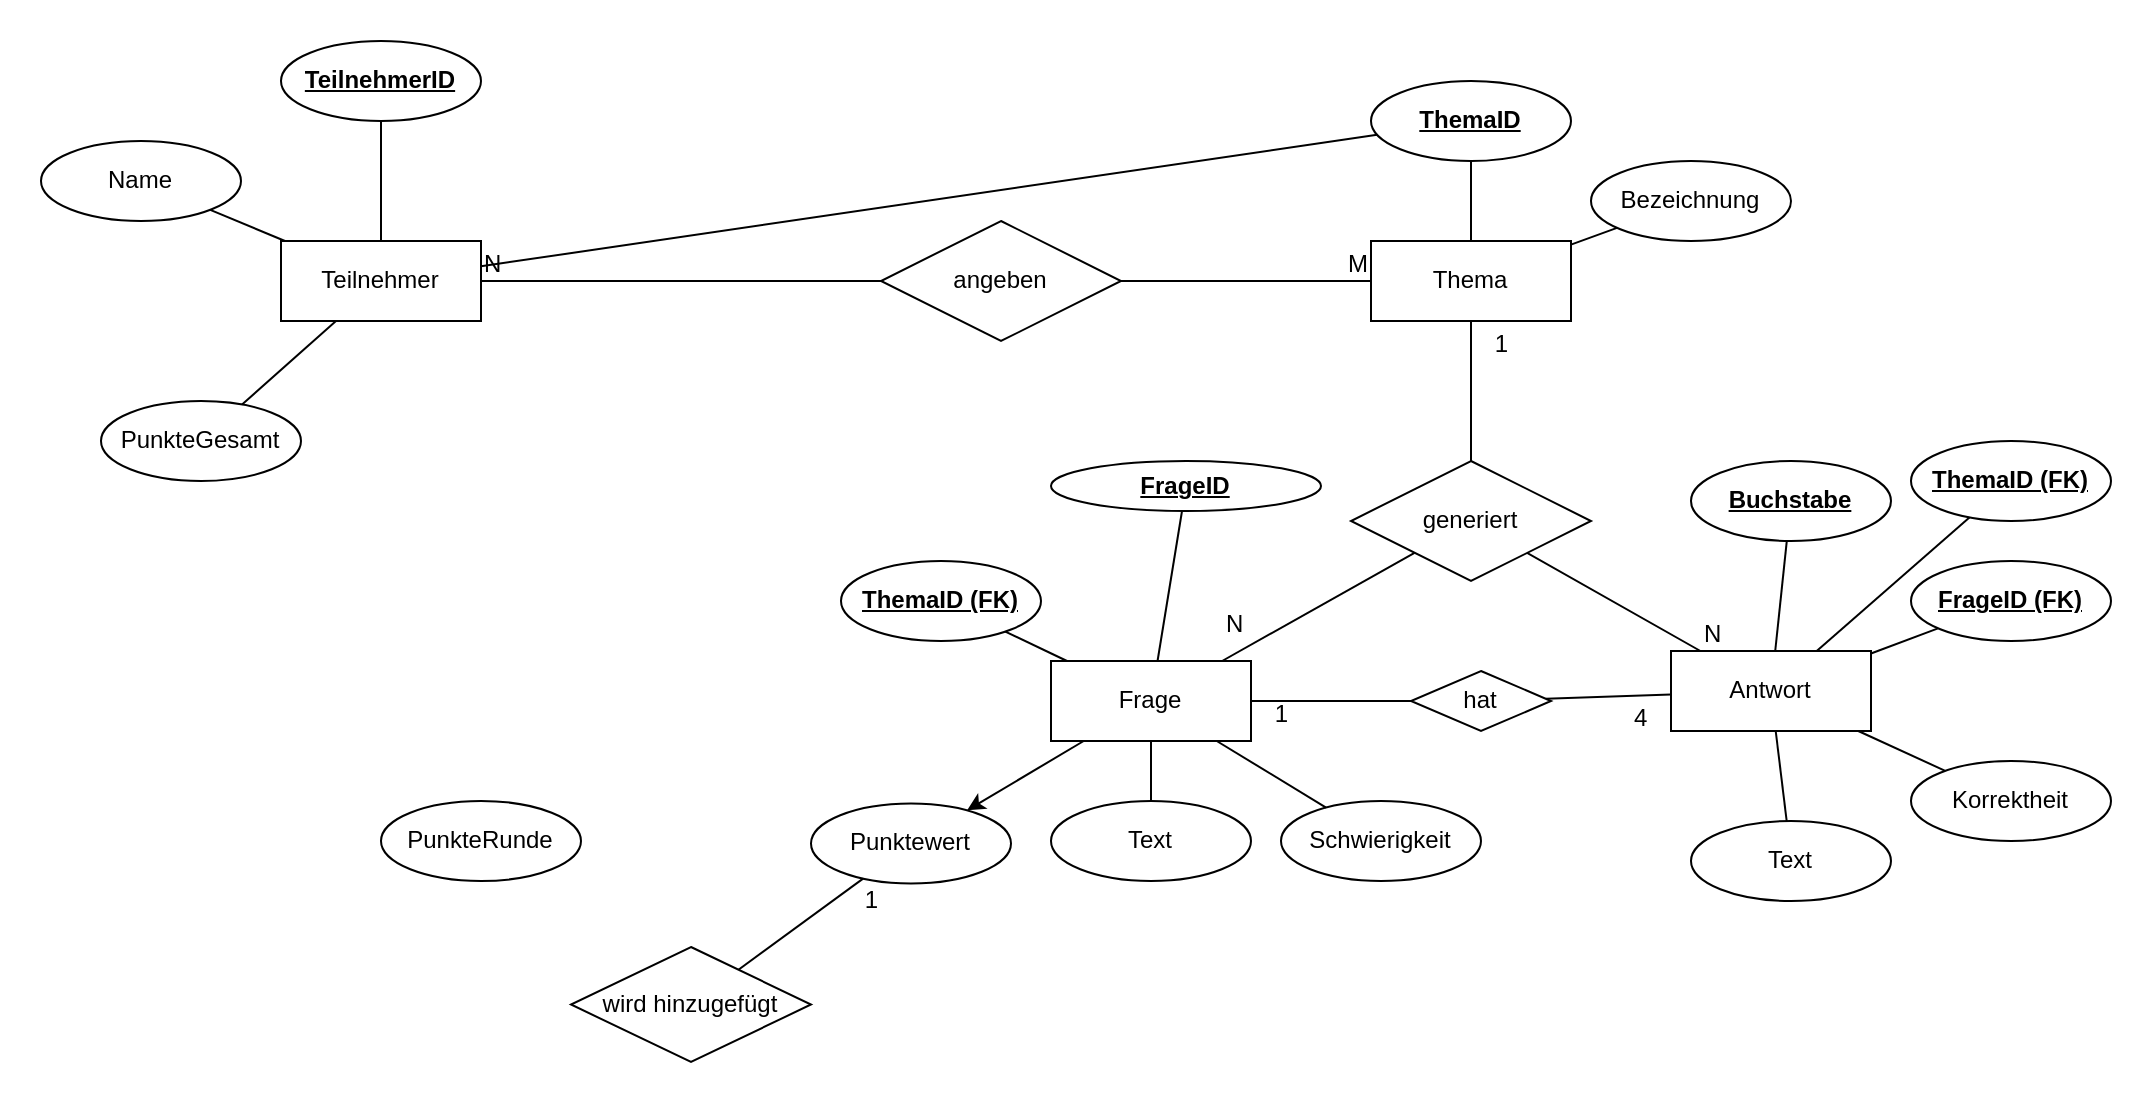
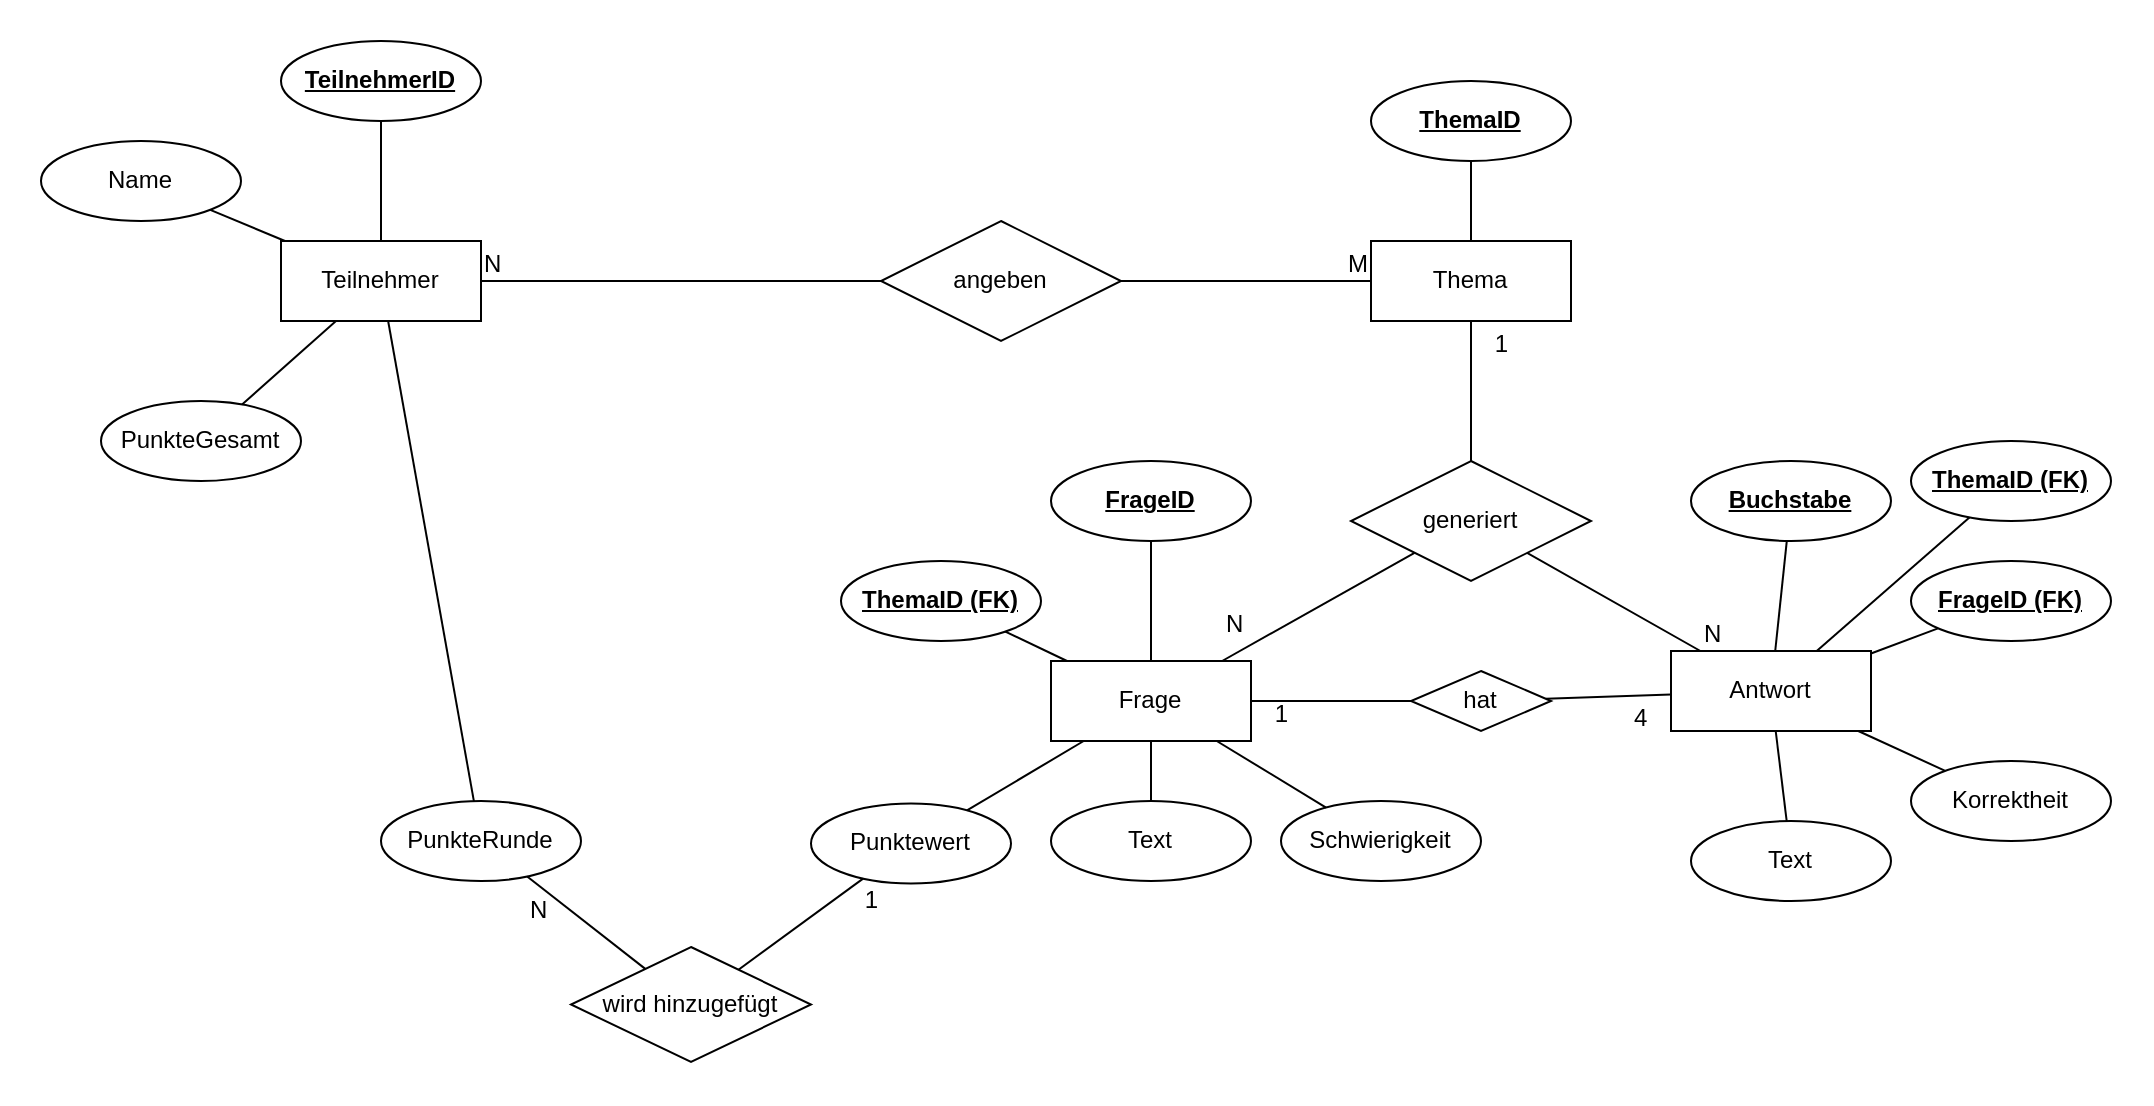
  <mxCell id="0" />
  <mxCell id="1" parent="0" />
  <mxCell id="2" value="&lt;div&gt;Teilnehmer&lt;/div&gt;" style="whiteSpace=wrap;html=1;align=center;" parent="1" vertex="1"><mxGeometry x="140" y="120" width="100" height="40" as="geometry" /></mxCell>
  <mxCell id="3" value="&lt;div&gt;PunkteGesamt&lt;/div&gt;" style="ellipse;whiteSpace=wrap;html=1;align=center;" parent="1" vertex="1"><mxGeometry x="50" y="200" width="100" height="40" as="geometry" /></mxCell>
  <mxCell id="4" value="PunkteRunde" style="ellipse;whiteSpace=wrap;html=1;align=center;" parent="1" vertex="1"><mxGeometry x="190" y="400" width="100" height="40" as="geometry" /></mxCell>
  <mxCell id="5" value="Name" style="ellipse;whiteSpace=wrap;html=1;align=center;" parent="1" vertex="1"><mxGeometry x="20" y="70" width="100" height="40" as="geometry" /></mxCell>
  <mxCell id="6" value="&lt;b&gt;TeilnehmerID&lt;/b&gt;" style="ellipse;whiteSpace=wrap;html=1;align=center;fontStyle=4;" parent="1" vertex="1"><mxGeometry x="140" y="20" width="100" height="40" as="geometry" /></mxCell>
  <mxCell id="7" value="&lt;div&gt;Frage&lt;/div&gt;" style="whiteSpace=wrap;html=1;align=center;" parent="1" vertex="1"><mxGeometry x="525" y="330" width="100" height="40" as="geometry" /></mxCell>
  <mxCell id="8" value="Thema" style="whiteSpace=wrap;html=1;align=center;" parent="1" vertex="1"><mxGeometry x="685" y="120" width="100" height="40" as="geometry" /></mxCell>
  <mxCell id="9" value="&lt;div&gt;Antwort&lt;/div&gt;" style="whiteSpace=wrap;html=1;align=center;" parent="1" vertex="1"><mxGeometry x="835" y="325" width="100" height="40" as="geometry" /></mxCell>
  <mxCell id="10" value="" style="endArrow=none;html=1;rounded=0;" parent="1" source="14" target="8" edge="1"><mxGeometry relative="1" as="geometry"><mxPoint x="590" y="140" as="sourcePoint" /><mxPoint x="775" y="100" as="targetPoint" /></mxGeometry></mxCell>
  <mxCell id="11" value="M" style="resizable=0;html=1;whiteSpace=wrap;align=right;verticalAlign=bottom;" parent="10" connectable="0" vertex="1"><mxGeometry x="1" relative="1" as="geometry" /></mxCell>
  <mxCell id="12" value="" style="endArrow=none;html=1;rounded=0;" parent="1" source="2" target="14" edge="1"><mxGeometry relative="1" as="geometry"><mxPoint x="300" y="80" as="sourcePoint" /><mxPoint x="490" y="80" as="targetPoint" /></mxGeometry></mxCell>
  <mxCell id="13" value="N" style="resizable=0;html=1;whiteSpace=wrap;align=left;verticalAlign=bottom;" parent="12" connectable="0" vertex="1"><mxGeometry x="-1" relative="1" as="geometry" /></mxCell>
  <mxCell id="14" value="angeben" style="shape=rhombus;perimeter=rhombusPerimeter;whiteSpace=wrap;html=1;align=center;" parent="1" vertex="1"><mxGeometry x="440" y="110" width="120" height="60" as="geometry" /></mxCell>
  <mxCell id="15" value="" style="endArrow=none;html=1;rounded=0;" parent="1" source="21" target="8" edge="1"><mxGeometry relative="1" as="geometry"><mxPoint x="475" y="280" as="sourcePoint" /><mxPoint x="635" y="280" as="targetPoint" /><Array as="points" /></mxGeometry></mxCell>
  <mxCell id="16" value="1" style="resizable=0;html=1;whiteSpace=wrap;align=right;verticalAlign=bottom;" parent="15" connectable="0" vertex="1"><mxGeometry x="1" relative="1" as="geometry"><mxPoint x="20" y="20" as="offset" /></mxGeometry></mxCell>
  <mxCell id="17" value="" style="endArrow=none;html=1;rounded=0;" parent="1" source="9" target="8" edge="1"><mxGeometry relative="1" as="geometry"><mxPoint x="865" y="350" as="sourcePoint" /><mxPoint x="625" y="140" as="targetPoint" /><Array as="points"><mxPoint x="735" y="260" /></Array></mxGeometry></mxCell>
  <mxCell id="18" value="N" style="resizable=0;html=1;whiteSpace=wrap;align=left;verticalAlign=bottom;" parent="17" connectable="0" vertex="1"><mxGeometry x="-1" relative="1" as="geometry" /></mxCell>
  <mxCell id="19" value="" style="endArrow=none;html=1;rounded=0;" parent="1" source="7" target="21" edge="1"><mxGeometry relative="1" as="geometry"><mxPoint x="610.556" y="330" as="sourcePoint" /><mxPoint x="738" y="160" as="targetPoint" /><Array as="points" /></mxGeometry></mxCell>
  <mxCell id="20" value="N" style="resizable=0;html=1;whiteSpace=wrap;align=left;verticalAlign=bottom;" parent="19" connectable="0" vertex="1"><mxGeometry x="-1" relative="1" as="geometry"><mxPoint y="-10" as="offset" /></mxGeometry></mxCell>
  <mxCell id="21" value="generiert" style="shape=rhombus;perimeter=rhombusPerimeter;whiteSpace=wrap;html=1;align=center;" parent="1" vertex="1"><mxGeometry x="675" y="230" width="120" height="60" as="geometry" /></mxCell>
  <mxCell id="22" value="" style="endArrow=none;html=1;rounded=0;" parent="1" source="26" target="7" edge="1"><mxGeometry relative="1" as="geometry"><mxPoint x="705" y="440" as="sourcePoint" /><mxPoint x="625" y="350" as="targetPoint" /></mxGeometry></mxCell>
  <mxCell id="23" value="1" style="resizable=0;html=1;whiteSpace=wrap;align=right;verticalAlign=bottom;" parent="22" connectable="0" vertex="1"><mxGeometry x="1" relative="1" as="geometry"><mxPoint x="20" y="15" as="offset" /></mxGeometry></mxCell>
  <mxCell id="24" value="" style="endArrow=none;html=1;rounded=0;" parent="1" source="9" target="26" edge="1"><mxGeometry relative="1" as="geometry"><mxPoint x="845" y="350" as="sourcePoint" /><mxPoint x="625" y="350" as="targetPoint" /></mxGeometry></mxCell>
  <mxCell id="25" value="4" style="resizable=0;html=1;whiteSpace=wrap;align=left;verticalAlign=bottom;" parent="24" connectable="0" vertex="1"><mxGeometry x="-1" relative="1" as="geometry"><mxPoint x="-20" y="20" as="offset" /></mxGeometry></mxCell>
  <mxCell id="26" value="hat" style="shape=rhombus;perimeter=rhombusPerimeter;whiteSpace=wrap;html=1;align=center;" parent="1" vertex="1"><mxGeometry x="705" y="335" width="70" height="30" as="geometry" /></mxCell>
  <mxCell id="27" value="Korrektheit" style="ellipse;whiteSpace=wrap;html=1;align=center;" parent="1" vertex="1"><mxGeometry x="955" y="380" width="100" height="40" as="geometry" /></mxCell>
  <mxCell id="28" value="&lt;b&gt;Buchstabe&lt;/b&gt;" style="ellipse;whiteSpace=wrap;html=1;align=center;fontStyle=4;" parent="1" vertex="1"><mxGeometry x="845" y="230" width="100" height="40" as="geometry" /></mxCell>
  <mxCell id="29" value="Schwierigkeit" style="ellipse;whiteSpace=wrap;html=1;align=center;" parent="1" vertex="1"><mxGeometry x="640" y="400" width="100" height="40" as="geometry" /></mxCell>
  <mxCell id="30" value="&lt;div&gt;Punktewert&lt;/div&gt;" style="ellipse;whiteSpace=wrap;html=1;align=center;" parent="1" vertex="1"><mxGeometry x="405" y="401.25" width="100" height="40" as="geometry" /></mxCell>
  <mxCell id="31" value="" style="endArrow=none;html=1;rounded=0;" parent="1" source="30" target="35" edge="1"><mxGeometry relative="1" as="geometry"><mxPoint x="450" y="430" as="sourcePoint" /><mxPoint x="600" y="320" as="targetPoint" /></mxGeometry></mxCell>
  <mxCell id="32" value="1" style="resizable=0;html=1;whiteSpace=wrap;align=right;verticalAlign=bottom;" parent="31" connectable="0" vertex="1"><mxGeometry x="1" relative="1" as="geometry"><mxPoint x="71" y="-26" as="offset" /></mxGeometry></mxCell>
+ <mxCell id="33" value="" style="endArrow=none;html=1;rounded=0;" parent="1" source="4" target="35" edge="1"><mxGeometry relative="1" as="geometry"><mxPoint x="254" y="348" as="sourcePoint" /><mxPoint x="381" y="442" as="targetPoint" /></mxGeometry></mxCell>
+ <mxCell id="34" value="N" style="resizable=0;html=1;whiteSpace=wrap;align=left;verticalAlign=bottom;" parent="33" connectable="0" vertex="1"><mxGeometry x="-1" relative="1" as="geometry"><mxPoint y="25" as="offset" /></mxGeometry></mxCell>
  <mxCell id="35" value="wird hinzugefügt" style="shape=rhombus;perimeter=rhombusPerimeter;whiteSpace=wrap;html=1;align=center;" parent="1" vertex="1"><mxGeometry x="285" y="473" width="120" height="57.5" as="geometry" /></mxCell>
  <mxCell id="36" value="&lt;b&gt;ThemaID&lt;/b&gt;" style="ellipse;whiteSpace=wrap;html=1;align=center;fontStyle=4;" parent="1" vertex="1"><mxGeometry x="685" y="40" width="100" height="40" as="geometry" /></mxCell>
- <mxCell id="37" value="Bezeichnung" style="ellipse;whiteSpace=wrap;html=1;align=center;" parent="1" vertex="1"><mxGeometry x="795" y="80" width="100" height="40" as="geometry" /></mxCell>
- <mxCell id="38" value="&lt;div&gt;&lt;b&gt;FrageID&lt;/b&gt;&lt;/div&gt;" style="ellipse;whiteSpace=wrap;html=1;align=center;fontStyle=4;" parent="1" vertex="1"><mxGeometry x="525" y="230" width="135" height="25" as="geometry" /></mxCell>
+ <mxCell id="38" value="&lt;div&gt;&lt;b&gt;FrageID&lt;/b&gt;&lt;/div&gt;" style="ellipse;whiteSpace=wrap;html=1;align=center;fontStyle=4;" parent="1" vertex="1"><mxGeometry x="525" y="230" width="100" height="40" as="geometry" /></mxCell>
  <mxCell id="39" value="Text" style="ellipse;whiteSpace=wrap;html=1;align=center;" parent="1" vertex="1"><mxGeometry x="525" y="400" width="100" height="40" as="geometry" /></mxCell>
  <mxCell id="40" value="&lt;div&gt;Text&lt;/div&gt;" style="ellipse;whiteSpace=wrap;html=1;align=center;" parent="1" vertex="1"><mxGeometry x="845" y="410" width="100" height="40" as="geometry" /></mxCell>
  <mxCell id="41" value="" style="endArrow=none;html=1;rounded=0;" parent="1" source="2" target="6" edge="1"><mxGeometry relative="1" as="geometry"><mxPoint x="180" y="160" as="sourcePoint" /><mxPoint x="180" y="80" as="targetPoint" /></mxGeometry></mxCell>
  <mxCell id="42" value="" style="endArrow=none;html=1;rounded=0;" parent="1" source="2" target="5" edge="1"><mxGeometry relative="1" as="geometry"><mxPoint x="73.67" y="130" as="sourcePoint" /><mxPoint x="110" y="120" as="targetPoint" /></mxGeometry></mxCell>
  <mxCell id="43" value="" style="endArrow=none;html=1;rounded=0;" parent="1" source="36" target="8" edge="1"><mxGeometry relative="1" as="geometry"><mxPoint x="370" y="260" as="sourcePoint" /><mxPoint x="530" y="260" as="targetPoint" /></mxGeometry></mxCell>
- <mxCell id="44" value="" style="endArrow=none;html=1;rounded=0;" parent="1" source="8" target="37" edge="1"><mxGeometry relative="1" as="geometry"><mxPoint x="370" y="260" as="sourcePoint" /><mxPoint x="530" y="260" as="targetPoint" /></mxGeometry></mxCell>
  <mxCell id="45" value="" style="endArrow=none;html=1;rounded=0;" parent="1" source="7" target="38" edge="1"><mxGeometry relative="1" as="geometry"><mxPoint x="420" y="230" as="sourcePoint" /><mxPoint x="580" y="230" as="targetPoint" /></mxGeometry></mxCell>
  <mxCell id="46" value="" style="endArrow=none;html=1;rounded=0;" parent="1" source="9" target="28" edge="1"><mxGeometry relative="1" as="geometry"><mxPoint x="420" y="230" as="sourcePoint" /><mxPoint x="580" y="230" as="targetPoint" /></mxGeometry></mxCell>
  <mxCell id="47" value="" style="endArrow=none;html=1;rounded=0;" parent="1" source="9" target="27" edge="1"><mxGeometry relative="1" as="geometry"><mxPoint x="580" y="310" as="sourcePoint" /><mxPoint x="740" y="310" as="targetPoint" /></mxGeometry></mxCell>
  <mxCell id="48" value="" style="endArrow=none;html=1;rounded=0;" parent="1" source="40" target="9" edge="1"><mxGeometry relative="1" as="geometry"><mxPoint x="580" y="310" as="sourcePoint" /><mxPoint x="740" y="310" as="targetPoint" /></mxGeometry></mxCell>
  <mxCell id="49" value="" style="endArrow=none;html=1;rounded=0;" parent="1" source="7" target="29" edge="1"><mxGeometry relative="1" as="geometry"><mxPoint x="580" y="310" as="sourcePoint" /><mxPoint x="740" y="310" as="targetPoint" /></mxGeometry></mxCell>
  <mxCell id="50" value="" style="endArrow=none;html=1;rounded=0;" parent="1" source="7" target="39" edge="1"><mxGeometry relative="1" as="geometry"><mxPoint x="580" y="310" as="sourcePoint" /><mxPoint x="740" y="310" as="targetPoint" /></mxGeometry></mxCell>
- <mxCell id="51" value="" style="endArrow=classic;html=1;rounded=0;" parent="1" source="7" target="30" edge="1"><mxGeometry relative="1" as="geometry"><mxPoint x="460" y="310" as="sourcePoint" /><mxPoint x="620" y="310" as="targetPoint" /></mxGeometry></mxCell>
+ <mxCell id="51" value="" style="endArrow=none;html=1;rounded=0;" parent="1" source="7" target="30" edge="1"><mxGeometry relative="1" as="geometry"><mxPoint x="460" y="310" as="sourcePoint" /><mxPoint x="620" y="310" as="targetPoint" /></mxGeometry></mxCell>
  <mxCell id="52" value="" style="endArrow=none;html=1;rounded=0;" parent="1" source="2" target="3" edge="1"><mxGeometry relative="1" as="geometry"><mxPoint x="150" y="370" as="sourcePoint" /><mxPoint x="550" y="390" as="targetPoint" /></mxGeometry></mxCell>
- <mxCell id="53" value="" style="endArrow=none;html=1;rounded=0;" parent="1" source="2" target="36" edge="1"><mxGeometry relative="1" as="geometry"><mxPoint x="204.286" y="370" as="sourcePoint" /><mxPoint x="550" y="390" as="targetPoint" /></mxGeometry></mxCell>
+ <mxCell id="53" value="" style="endArrow=none;html=1;rounded=0;" parent="1" source="2" target="4" edge="1"><mxGeometry relative="1" as="geometry"><mxPoint x="204.286" y="370" as="sourcePoint" /><mxPoint x="550" y="390" as="targetPoint" /></mxGeometry></mxCell>
  <mxCell id="54" value="&lt;div&gt;&lt;b&gt;ThemaID (FK)&lt;/b&gt;&lt;/div&gt;" style="ellipse;whiteSpace=wrap;html=1;align=center;fontStyle=4;" parent="1" vertex="1"><mxGeometry x="420" y="280" width="100" height="40" as="geometry" /></mxCell>
  <mxCell id="55" value="&lt;div&gt;&lt;b&gt;FrageID (FK)&lt;/b&gt;&lt;/div&gt;" style="ellipse;whiteSpace=wrap;html=1;align=center;fontStyle=4;" parent="1" vertex="1"><mxGeometry x="955" y="280" width="100" height="40" as="geometry" /></mxCell>
  <mxCell id="56" value="" style="endArrow=none;html=1;rounded=0;" parent="1" source="54" target="7" edge="1"><mxGeometry relative="1" as="geometry"><mxPoint x="560" y="320" as="sourcePoint" /><mxPoint x="720" y="320" as="targetPoint" /></mxGeometry></mxCell>
  <mxCell id="57" value="" style="endArrow=none;html=1;rounded=0;" parent="1" source="9" target="55" edge="1"><mxGeometry relative="1" as="geometry"><mxPoint x="560" y="320" as="sourcePoint" /><mxPoint x="720" y="320" as="targetPoint" /></mxGeometry></mxCell>
  <mxCell id="58" value="&lt;b&gt;ThemaID (FK)&lt;br&gt;&lt;/b&gt;" style="ellipse;whiteSpace=wrap;html=1;align=center;fontStyle=4;" vertex="1" parent="1"><mxGeometry x="955" y="220" width="100" height="40" as="geometry" /></mxCell>
  <mxCell id="59" value="" style="endArrow=none;html=1;rounded=0;" edge="1" parent="1" source="9" target="58"><mxGeometry relative="1" as="geometry"><mxPoint x="520" y="250" as="sourcePoint" /><mxPoint x="680" y="250" as="targetPoint" /></mxGeometry></mxCell>
